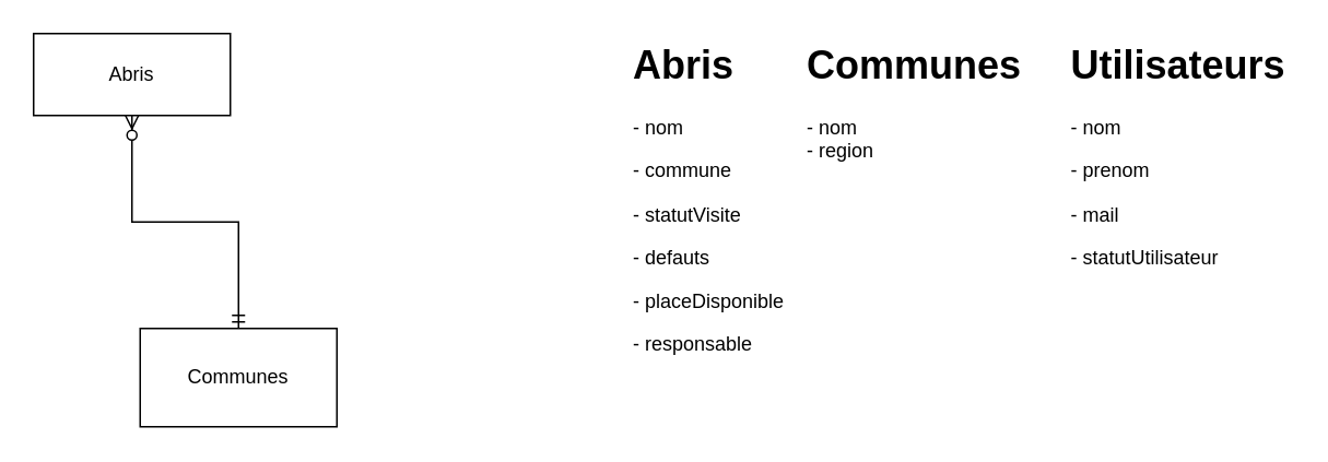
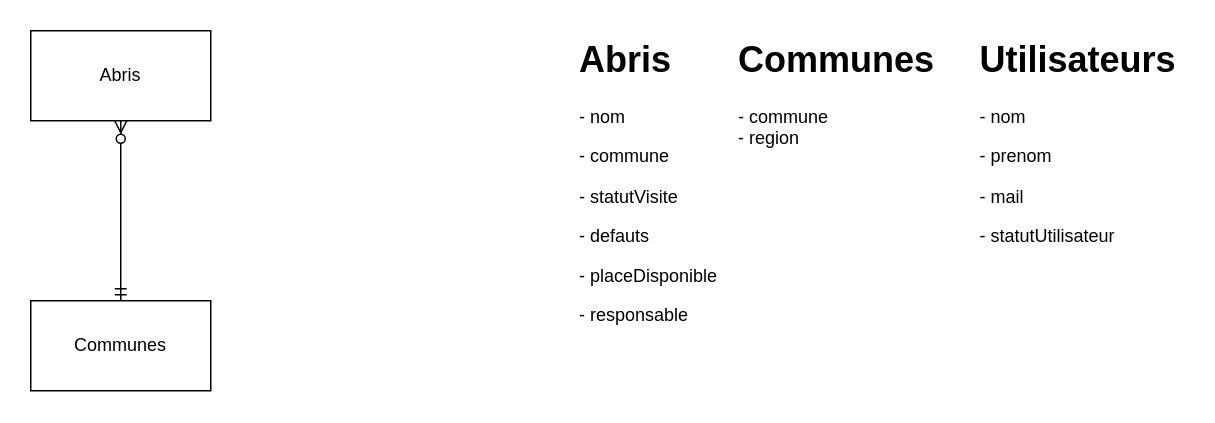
  <mxCell id="0" />
  <mxCell id="1" parent="0" />
  <mxCell id="2" style="edgeStyle=orthogonalEdgeStyle;rounded=0;orthogonalLoop=1;jettySize=auto;html=1;exitX=0.5;exitY=1;exitDx=0;exitDy=0;entryX=0.5;entryY=0;entryDx=0;entryDy=0;endArrow=ERmandOne;endFill=0;startArrow=ERzeroToMany;startFill=1;" edge="1" parent="1" source="3" target="4"><mxGeometry relative="1" as="geometry" /></mxCell>
- <mxCell id="3" value="Abris" style="rounded=0;whiteSpace=wrap;html=1;" vertex="1" parent="1"><mxGeometry x="20" y="20" width="120" height="50" as="geometry" /></mxCell>
- <mxCell id="4" value="Communes" style="rounded=0;whiteSpace=wrap;html=1;" vertex="1" parent="1"><mxGeometry x="85" y="200" width="120" height="60" as="geometry" /></mxCell>
+ <mxCell id="3" value="Abris" style="rounded=0;whiteSpace=wrap;html=1;" vertex="1" parent="1"><mxGeometry x="20" y="20" width="120" height="60" as="geometry" /></mxCell>
+ <mxCell id="4" value="Communes" style="rounded=0;whiteSpace=wrap;html=1;" vertex="1" parent="1"><mxGeometry x="20" y="200" width="120" height="60" as="geometry" /></mxCell>
  <mxCell id="5" value="&lt;h1&gt;Abris&lt;/h1&gt;&lt;p&gt;- nom&lt;/p&gt;&lt;p&gt;- commune&lt;/p&gt;&lt;p&gt;- statutVisite&lt;/p&gt;&lt;p&gt;- defauts&lt;/p&gt;&lt;p&gt;- placeDisponible&lt;/p&gt;&lt;p&gt;- responsable&lt;/p&gt;" style="text;html=1;strokeColor=none;fillColor=none;spacing=5;spacingTop=-20;whiteSpace=wrap;overflow=hidden;rounded=0;" vertex="1" parent="1"><mxGeometry x="381" y="20" width="106" height="200" as="geometry" /></mxCell>
- <mxCell id="6" value="&lt;h1&gt;Communes&lt;/h1&gt;&lt;div&gt;- nom&lt;/div&gt;&lt;div&gt;- region&lt;/div&gt;" style="text;html=1;strokeColor=none;fillColor=none;spacing=5;spacingTop=-20;whiteSpace=wrap;overflow=hidden;rounded=0;" vertex="1" parent="1"><mxGeometry x="487" y="20" width="146" height="200" as="geometry" /></mxCell>
+ <mxCell id="6" value="&lt;h1&gt;Communes&lt;/h1&gt;&lt;div&gt;- commune&lt;/div&gt;&lt;div&gt;- region&lt;/div&gt;" style="text;html=1;strokeColor=none;fillColor=none;spacing=5;spacingTop=-20;whiteSpace=wrap;overflow=hidden;rounded=0;" vertex="1" parent="1"><mxGeometry x="487" y="20" width="146" height="200" as="geometry" /></mxCell>
  <mxCell id="7" value="&lt;h1&gt;Utilisateurs&lt;/h1&gt;&lt;p&gt;- nom&lt;/p&gt;&lt;p&gt;- prenom&lt;/p&gt;&lt;p&gt;- mail&lt;/p&gt;&lt;p&gt;- statutUtilisateur&lt;/p&gt;" style="text;html=1;strokeColor=none;fillColor=none;spacing=5;spacingTop=-20;whiteSpace=wrap;overflow=hidden;rounded=0;" vertex="1" parent="1"><mxGeometry x="648" y="20" width="140" height="200" as="geometry" /></mxCell>
